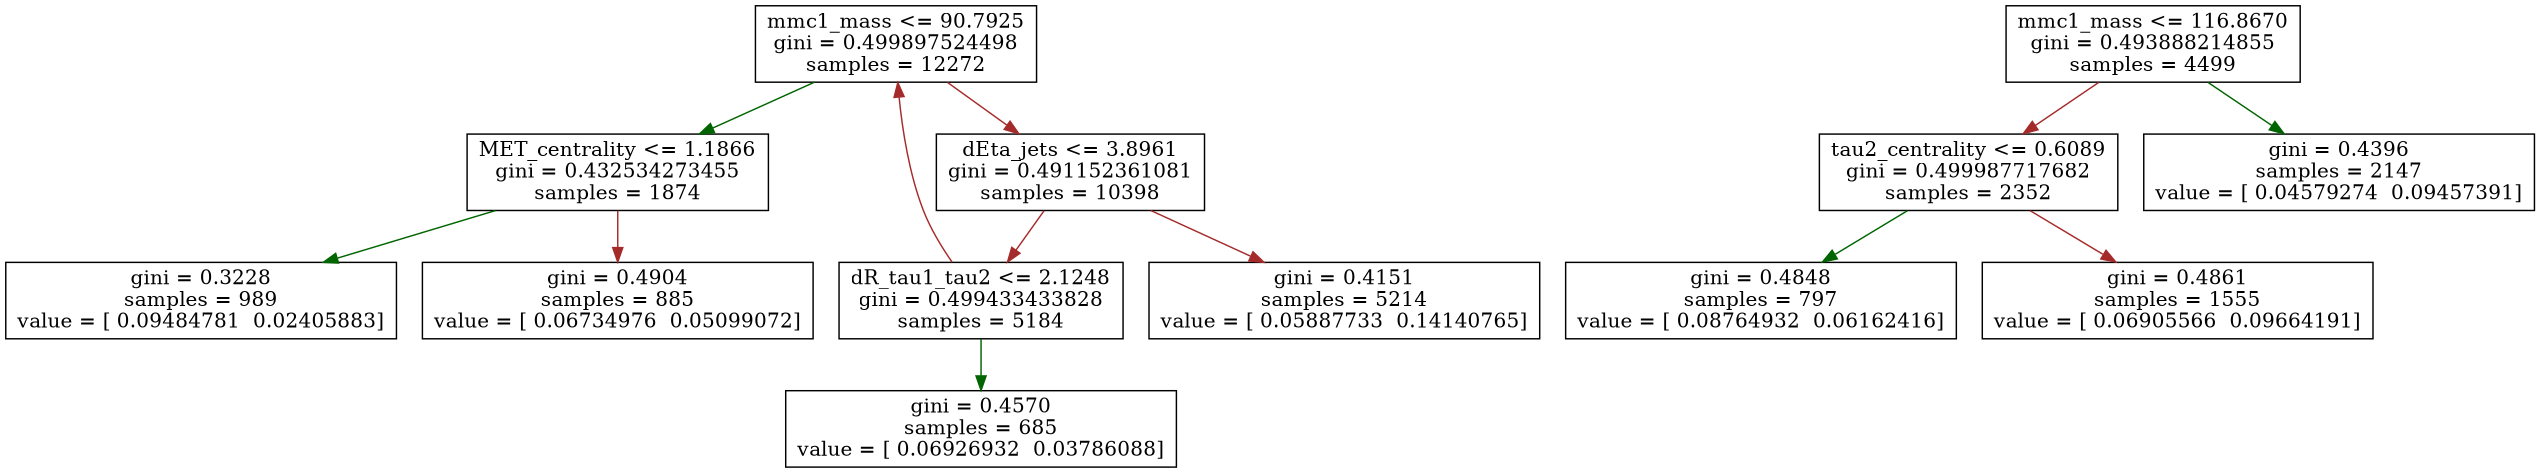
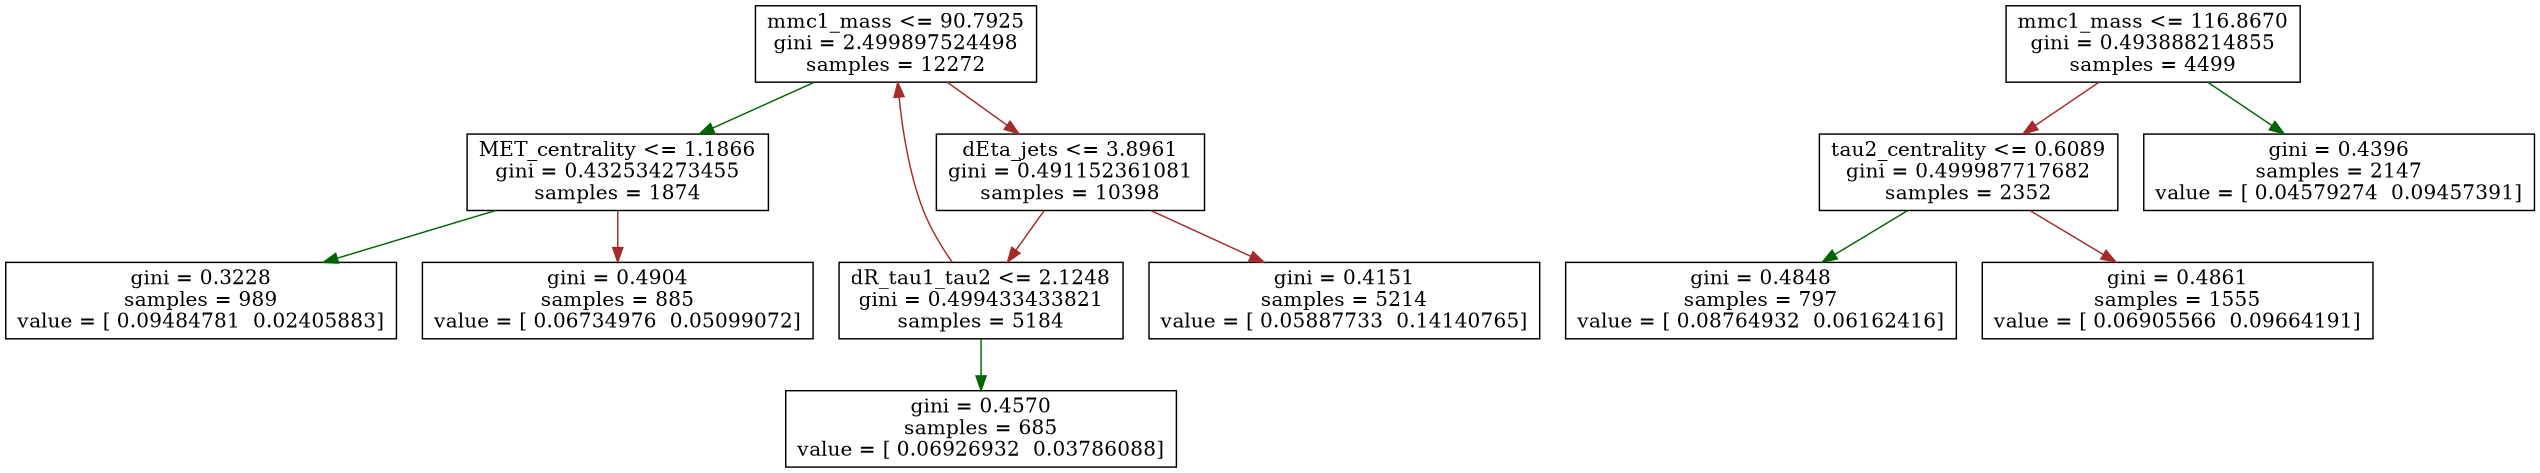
  digraph {
    node [shape=box]
    edge [color=brown]
-   n1 [label="mmc1_mass <= 90.7925\ngini = 0.499897524498\nsamples = 12272"]
+   n1 [label="mmc1_mass <= 90.7925\ngini = 2.499897524498\nsamples = 12272"]
    n2 [label="MET_centrality <= 1.1866\ngini = 0.432534273455\nsamples = 1874"]
    n3 [label="dEta_jets <= 3.8961\ngini = 0.491152361081\nsamples = 10398"]
    n4 [label="gini = 0.3228\nsamples = 989\nvalue = [ 0.09484781  0.02405883]"]
    n5 [label="gini = 0.4904\nsamples = 885\nvalue = [ 0.06734976  0.05099072]"]
-   n6 [label="dR_tau1_tau2 <= 2.1248\ngini = 0.499433433828\nsamples = 5184"]
+   n6 [label="dR_tau1_tau2 <= 2.1248\ngini = 0.499433433821\nsamples = 5184"]
    n7 [label="gini = 0.4151\nsamples = 5214\nvalue = [ 0.05887733  0.14140765]"]
    n8 [label="gini = 0.4570\nsamples = 685\nvalue = [ 0.06926932  0.03786088]"]
    n9 [label="mmc1_mass <= 116.8670\ngini = 0.493888214855\nsamples = 4499"]
    n10 [label="tau2_centrality <= 0.6089\ngini = 0.499987717682\nsamples = 2352"]
    n11 [label="gini = 0.4396\nsamples = 2147\nvalue = [ 0.04579274  0.09457391]"]
    n12 [label="gini = 0.4848\nsamples = 797\nvalue = [ 0.08764932  0.06162416]"]
    n13 [label="gini = 0.4861\nsamples = 1555\nvalue = [ 0.06905566  0.09664191]"]
    n1 -> n2 [color=darkgreen]
    n1 -> n3
    n2 -> n4 [color=darkgreen]
    n2 -> n5
    n3 -> n6
    n3 -> n7
    n6 -> n1
    n6 -> n8 [color=darkgreen]
    n9 -> n10
    n9 -> n11 [color=darkgreen]
    n10 -> n12 [color=darkgreen]
    n10 -> n13
  }
